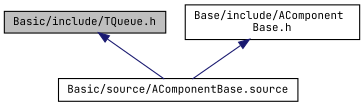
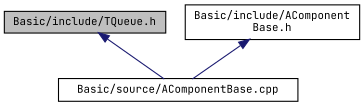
  digraph {
    fontname="JetBrains Mono"
    node [color=black fillcolor=white fontname="JetBrains Mono" fontsize=10 shape=record style=filled]
    edge [color=midnightblue dir=back fontname="JetBrains Mono" fontsize=10 labelfontname=Helvetica labelfontsize=10 style=solid]
    n1 [fillcolor=grey75 fontcolor=black height=0.2 label="Basic/include/TQueue.h" width=0.4]
-   n2 [height=0.2 label="Basic/source/AComponentBase.source" width=0.4]
-   n3 [height=0.2 label="Base/include/AComponent\lBase.h" width=0.4]
+   n2 [height=0.2 label="Basic/source/AComponentBase.cpp" width=0.4]
+   n3 [height=0.2 label="Basic/include/AComponent\lBase.h" width=0.4]
    n1 -> n2
    n3 -> n2
  }
